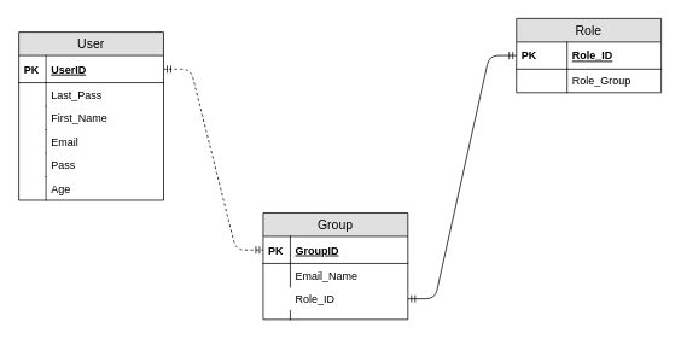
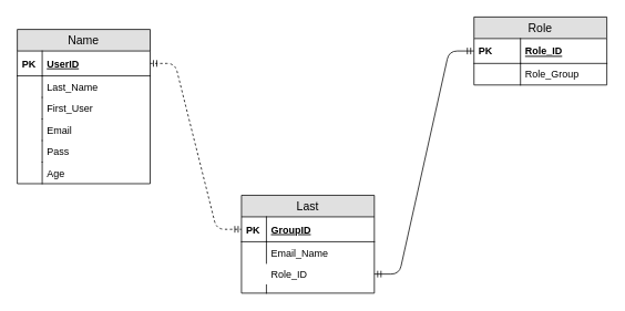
  <mxCell id="0" />
  <mxCell id="1" parent="0" />
- <mxCell id="2" value="User" style="swimlane;fontStyle=0;childLayout=stackLayout;horizontal=1;startSize=26;fillColor=#e0e0e0;horizontalStack=0;resizeParent=1;resizeParentMax=0;resizeLast=0;collapsible=1;marginBottom=0;swimlaneFillColor=#ffffff;align=center;fontSize=14;" vertex="1" parent="1"><mxGeometry x="20" y="35" width="160" height="186" as="geometry" /></mxCell>
+ <mxCell id="2" value="Name" style="swimlane;fontStyle=0;childLayout=stackLayout;horizontal=1;startSize=26;fillColor=#e0e0e0;horizontalStack=0;resizeParent=1;resizeParentMax=0;resizeLast=0;collapsible=1;marginBottom=0;swimlaneFillColor=#ffffff;align=center;fontSize=14;" vertex="1" parent="1"><mxGeometry x="20" y="35" width="160" height="186" as="geometry" /></mxCell>
  <mxCell id="3" value="UserID" style="shape=partialRectangle;top=0;left=0;right=0;bottom=1;align=left;verticalAlign=middle;fillColor=none;spacingLeft=34;spacingRight=4;overflow=hidden;rotatable=0;points=[[0,0.5],[1,0.5]];portConstraint=eastwest;dropTarget=0;fontStyle=5;fontSize=12;" vertex="1" parent="2"><mxGeometry y="26" width="160" height="30" as="geometry" /></mxCell>
  <mxCell id="4" value="PK" style="shape=partialRectangle;top=0;left=0;bottom=0;fillColor=none;align=left;verticalAlign=middle;spacingLeft=4;spacingRight=4;overflow=hidden;rotatable=0;points=[];portConstraint=eastwest;part=1;fontSize=12;fontStyle=1" vertex="1" connectable="0" parent="3"><mxGeometry width="30" height="30" as="geometry" /></mxCell>
- <mxCell id="5" value="Last_Pass" style="shape=partialRectangle;top=0;left=0;right=0;bottom=0;align=left;verticalAlign=top;fillColor=none;spacingLeft=34;spacingRight=4;overflow=hidden;rotatable=0;points=[[0,0.5],[1,0.5]];portConstraint=eastwest;dropTarget=0;fontSize=12;" vertex="1" parent="2"><mxGeometry y="56" width="160" height="26" as="geometry" /></mxCell>
+ <mxCell id="5" value="Last_Name" style="shape=partialRectangle;top=0;left=0;right=0;bottom=0;align=left;verticalAlign=top;fillColor=none;spacingLeft=34;spacingRight=4;overflow=hidden;rotatable=0;points=[[0,0.5],[1,0.5]];portConstraint=eastwest;dropTarget=0;fontSize=12;" vertex="1" parent="2"><mxGeometry y="56" width="160" height="26" as="geometry" /></mxCell>
  <mxCell id="6" value="" style="shape=partialRectangle;top=0;left=0;bottom=0;fillColor=none;align=left;verticalAlign=top;spacingLeft=4;spacingRight=4;overflow=hidden;rotatable=0;points=[];portConstraint=eastwest;part=1;fontSize=12;" vertex="1" connectable="0" parent="5"><mxGeometry width="30" height="26" as="geometry" /></mxCell>
- <mxCell id="7" value="First_Name" style="shape=partialRectangle;top=0;left=0;right=0;bottom=0;align=left;verticalAlign=top;fillColor=none;spacingLeft=34;spacingRight=4;overflow=hidden;rotatable=0;points=[[0,0.5],[1,0.5]];portConstraint=eastwest;dropTarget=0;fontSize=12;" vertex="1" parent="2"><mxGeometry y="82" width="160" height="26" as="geometry" /></mxCell>
+ <mxCell id="7" value="First_User" style="shape=partialRectangle;top=0;left=0;right=0;bottom=0;align=left;verticalAlign=top;fillColor=none;spacingLeft=34;spacingRight=4;overflow=hidden;rotatable=0;points=[[0,0.5],[1,0.5]];portConstraint=eastwest;dropTarget=0;fontSize=12;" vertex="1" parent="2"><mxGeometry y="82" width="160" height="26" as="geometry" /></mxCell>
  <mxCell id="8" value="" style="shape=partialRectangle;top=0;left=0;bottom=0;fillColor=none;align=left;verticalAlign=top;spacingLeft=4;spacingRight=4;overflow=hidden;rotatable=0;points=[];portConstraint=eastwest;part=1;fontSize=12;" vertex="1" connectable="0" parent="7"><mxGeometry width="30" height="26" as="geometry" /></mxCell>
  <mxCell id="9" value="Email" style="shape=partialRectangle;top=0;left=0;right=0;bottom=0;align=left;verticalAlign=top;fillColor=none;spacingLeft=34;spacingRight=4;overflow=hidden;rotatable=0;points=[[0,0.5],[1,0.5]];portConstraint=eastwest;dropTarget=0;fontSize=12;" vertex="1" parent="2"><mxGeometry y="108" width="160" height="26" as="geometry" /></mxCell>
  <mxCell id="10" value="" style="shape=partialRectangle;top=0;left=0;bottom=0;fillColor=none;align=left;verticalAlign=top;spacingLeft=4;spacingRight=4;overflow=hidden;rotatable=0;points=[];portConstraint=eastwest;part=1;fontSize=12;" vertex="1" connectable="0" parent="9"><mxGeometry width="30" height="26" as="geometry" /></mxCell>
  <mxCell id="11" value="Pass" style="shape=partialRectangle;top=0;left=0;right=0;bottom=0;align=left;verticalAlign=top;fillColor=none;spacingLeft=34;spacingRight=4;overflow=hidden;rotatable=0;points=[[0,0.5],[1,0.5]];portConstraint=eastwest;dropTarget=0;fontSize=12;" vertex="1" parent="2"><mxGeometry y="134" width="160" height="26" as="geometry" /></mxCell>
  <mxCell id="12" value="" style="shape=partialRectangle;top=0;left=0;bottom=0;fillColor=none;align=left;verticalAlign=top;spacingLeft=4;spacingRight=4;overflow=hidden;rotatable=0;points=[];portConstraint=eastwest;part=1;fontSize=12;" vertex="1" connectable="0" parent="11"><mxGeometry width="30" height="26" as="geometry" /></mxCell>
  <mxCell id="13" value="Age" style="shape=partialRectangle;top=0;left=0;right=0;bottom=0;align=left;verticalAlign=top;fillColor=none;spacingLeft=34;spacingRight=4;overflow=hidden;rotatable=0;points=[[0,0.5],[1,0.5]];portConstraint=eastwest;dropTarget=0;fontSize=12;" vertex="1" parent="2"><mxGeometry y="160" width="160" height="26" as="geometry" /></mxCell>
  <mxCell id="14" value="" style="shape=partialRectangle;top=0;left=0;bottom=0;fillColor=none;align=left;verticalAlign=top;spacingLeft=4;spacingRight=4;overflow=hidden;rotatable=0;points=[];portConstraint=eastwest;part=1;fontSize=12;" vertex="1" connectable="0" parent="13"><mxGeometry width="30" height="26" as="geometry" /></mxCell>
- <mxCell id="15" value="Group" style="swimlane;fontStyle=0;childLayout=stackLayout;horizontal=1;startSize=26;fillColor=#e0e0e0;horizontalStack=0;resizeParent=1;resizeParentMax=0;resizeLast=0;collapsible=1;marginBottom=0;swimlaneFillColor=#ffffff;align=center;fontSize=14;" vertex="1" parent="1"><mxGeometry x="290" y="235" width="160" height="118" as="geometry" /></mxCell>
+ <mxCell id="15" value="Last" style="swimlane;fontStyle=0;childLayout=stackLayout;horizontal=1;startSize=26;fillColor=#e0e0e0;horizontalStack=0;resizeParent=1;resizeParentMax=0;resizeLast=0;collapsible=1;marginBottom=0;swimlaneFillColor=#ffffff;align=center;fontSize=14;" vertex="1" parent="1"><mxGeometry x="290" y="235" width="160" height="118" as="geometry" /></mxCell>
  <mxCell id="16" value="GroupID" style="shape=partialRectangle;top=0;left=0;right=0;bottom=1;align=left;verticalAlign=middle;fillColor=none;spacingLeft=34;spacingRight=4;overflow=hidden;rotatable=0;points=[[0,0.5],[1,0.5]];portConstraint=eastwest;dropTarget=0;fontStyle=5;fontSize=12;" vertex="1" parent="15"><mxGeometry y="26" width="160" height="30" as="geometry" /></mxCell>
  <mxCell id="17" value="PK" style="shape=partialRectangle;top=0;left=0;bottom=0;fillColor=none;align=left;verticalAlign=middle;spacingLeft=4;spacingRight=4;overflow=hidden;rotatable=0;points=[];portConstraint=eastwest;part=1;fontSize=12;fontStyle=1" vertex="1" connectable="0" parent="16"><mxGeometry width="30" height="30" as="geometry" /></mxCell>
  <mxCell id="18" value="Email_Name" style="shape=partialRectangle;top=0;left=0;right=0;bottom=0;align=left;verticalAlign=top;fillColor=none;spacingLeft=34;spacingRight=4;overflow=hidden;rotatable=0;points=[[0,0.5],[1,0.5]];portConstraint=eastwest;dropTarget=0;fontSize=12;" vertex="1" parent="15"><mxGeometry y="56" width="160" height="26" as="geometry" /></mxCell>
  <mxCell id="19" value="" style="shape=partialRectangle;top=0;left=0;bottom=0;fillColor=none;align=left;verticalAlign=top;spacingLeft=4;spacingRight=4;overflow=hidden;rotatable=0;points=[];portConstraint=eastwest;part=1;fontSize=12;" vertex="1" connectable="0" parent="18"><mxGeometry width="30" height="26" as="geometry" /></mxCell>
  <mxCell id="20" value="Role_ID" style="shape=partialRectangle;top=0;left=0;right=0;bottom=0;align=left;verticalAlign=top;fillColor=none;spacingLeft=34;spacingRight=4;overflow=hidden;rotatable=0;points=[[0,0.5],[1,0.5]];portConstraint=eastwest;dropTarget=0;fontSize=12;" vertex="1" parent="15"><mxGeometry y="82" width="160" height="26" as="geometry" /></mxCell>
  <mxCell id="21" value="" style="shape=partialRectangle;top=0;left=0;right=0;bottom=0;align=left;verticalAlign=top;fillColor=none;spacingLeft=34;spacingRight=4;overflow=hidden;rotatable=0;points=[[0,0.5],[1,0.5]];portConstraint=eastwest;dropTarget=0;fontSize=12;" vertex="1" parent="15"><mxGeometry y="108" width="160" height="10" as="geometry" /></mxCell>
  <mxCell id="22" value="" style="shape=partialRectangle;top=0;left=0;bottom=0;fillColor=none;align=left;verticalAlign=top;spacingLeft=4;spacingRight=4;overflow=hidden;rotatable=0;points=[];portConstraint=eastwest;part=1;fontSize=12;" vertex="1" connectable="0" parent="21"><mxGeometry width="30" height="10" as="geometry" /></mxCell>
  <mxCell id="23" value="Role" style="swimlane;fontStyle=0;childLayout=stackLayout;horizontal=1;startSize=26;fillColor=#e0e0e0;horizontalStack=0;resizeParent=1;resizeParentMax=0;resizeLast=0;collapsible=1;marginBottom=0;swimlaneFillColor=#ffffff;align=center;fontSize=14;" vertex="1" parent="1"><mxGeometry x="570" y="20" width="160" height="82" as="geometry" /></mxCell>
  <mxCell id="24" value="Role_ID" style="shape=partialRectangle;top=0;left=0;right=0;bottom=1;align=left;verticalAlign=middle;fillColor=none;spacingLeft=60;spacingRight=4;overflow=hidden;rotatable=0;points=[[0,0.5],[1,0.5]];portConstraint=eastwest;dropTarget=0;fontStyle=5;fontSize=12;" vertex="1" parent="23"><mxGeometry y="26" width="160" height="30" as="geometry" /></mxCell>
  <mxCell id="25" value="PK" style="shape=partialRectangle;fontStyle=1;top=0;left=0;bottom=0;fillColor=none;align=left;verticalAlign=middle;spacingLeft=4;spacingRight=4;overflow=hidden;rotatable=0;points=[];portConstraint=eastwest;part=1;fontSize=12;" vertex="1" connectable="0" parent="24"><mxGeometry width="56" height="30" as="geometry" /></mxCell>
  <mxCell id="26" value="Role_Group" style="shape=partialRectangle;top=0;left=0;right=0;bottom=0;align=left;verticalAlign=top;fillColor=none;spacingLeft=60;spacingRight=4;overflow=hidden;rotatable=0;points=[[0,0.5],[1,0.5]];portConstraint=eastwest;dropTarget=0;fontSize=12;" vertex="1" parent="23"><mxGeometry y="56" width="160" height="26" as="geometry" /></mxCell>
  <mxCell id="27" value="" style="shape=partialRectangle;top=0;left=0;bottom=0;fillColor=none;align=left;verticalAlign=top;spacingLeft=4;spacingRight=4;overflow=hidden;rotatable=0;points=[];portConstraint=eastwest;part=1;fontSize=12;" vertex="1" connectable="0" parent="26"><mxGeometry width="56" height="26" as="geometry" /></mxCell>
  <mxCell id="28" value="" style="edgeStyle=entityRelationEdgeStyle;fontSize=12;html=1;endArrow=ERmandOne;startArrow=ERmandOne;entryX=0;entryY=0.5;entryDx=0;entryDy=0;dashed=1;" edge="1" parent="1" source="3" target="16"><mxGeometry width="100" height="100" relative="1" as="geometry"><mxPoint x="180" y="176" as="sourcePoint" /><mxPoint x="321.421" y="76" as="targetPoint" /></mxGeometry></mxCell>
  <mxCell id="29" value="" style="edgeStyle=entityRelationEdgeStyle;fontSize=12;html=1;endArrow=ERmandOne;startArrow=ERmandOne;entryX=0;entryY=0.5;entryDx=0;entryDy=0;" edge="1" parent="1" source="20" target="24"><mxGeometry width="100" height="100" relative="1" as="geometry"><mxPoint x="450" y="376" as="sourcePoint" /><mxPoint x="530" y="125" as="targetPoint" /></mxGeometry></mxCell>
